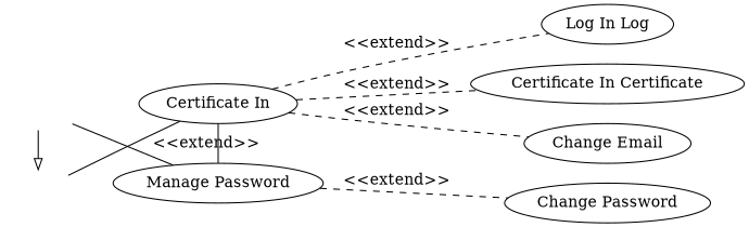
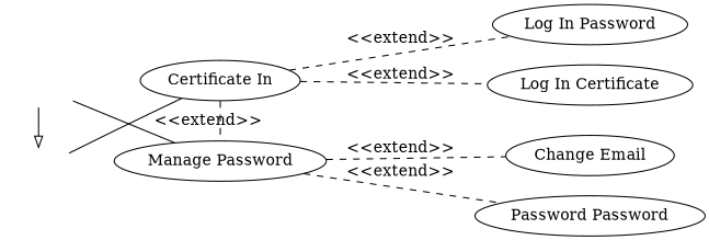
  digraph {
    labelloc=b
    peripheries=0
    rankdir=LR
    node [shape=ellipse style=solid]
    edge [arrowhead=none arrowtail=vee style=dashed]
    user [shape=plaintext style=invis]
    admin [shape=plaintext style=invis]
    n3 [label="Certificate In"]
    n4 [label="Manage Password"]
-   n5 [label="Log In Log"]
-   n6 [label="Certificate In Certificate"]
+   n5 [label="Log In Password"]
+   n6 [label="Log In Certificate"]
    n7 [label="Change Email"]
-   n8 [label="Change Password"]
+   n8 [label="Password Password"]
    subgraph sub_1 {
      rank=min
      user
      admin
    }
    subgraph sub_2 {
      rank=same
      n3
      n4
    }
    subgraph cluster_3 {
      label=Administrator
    }
    subgraph cluster_4 {
      label=User
    }
    user -> n3 [arrowtail="" style=""]
    admin -> user [arrowhead=oarrow arrowtail="" style=""]
    admin -> n4 [arrowtail="" style=""]
-   n3 -> n4 [label="<<extend>>" style=solid]
+   n3 -> n4 [label="<<extend>>"]
    n3 -> n5 [label="<<extend>>"]
    n3 -> n6 [label="<<extend>>"]
-   n3 -> n7 [label="<<extend>>"]
+   n4 -> n7 [label="<<extend>>"]
    n4 -> n8 [label="<<extend>>"]
  }
